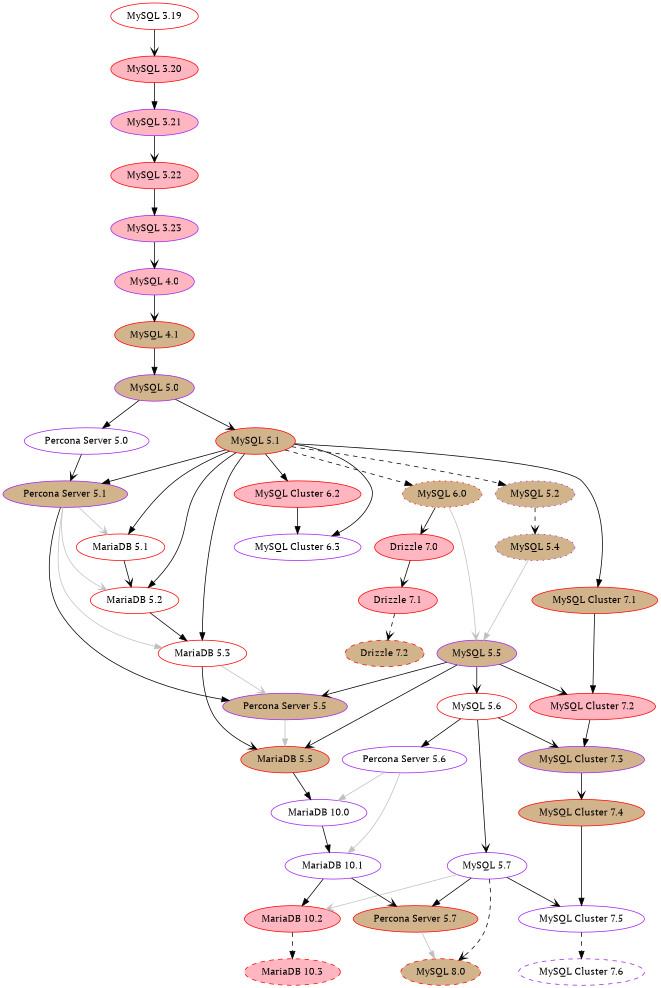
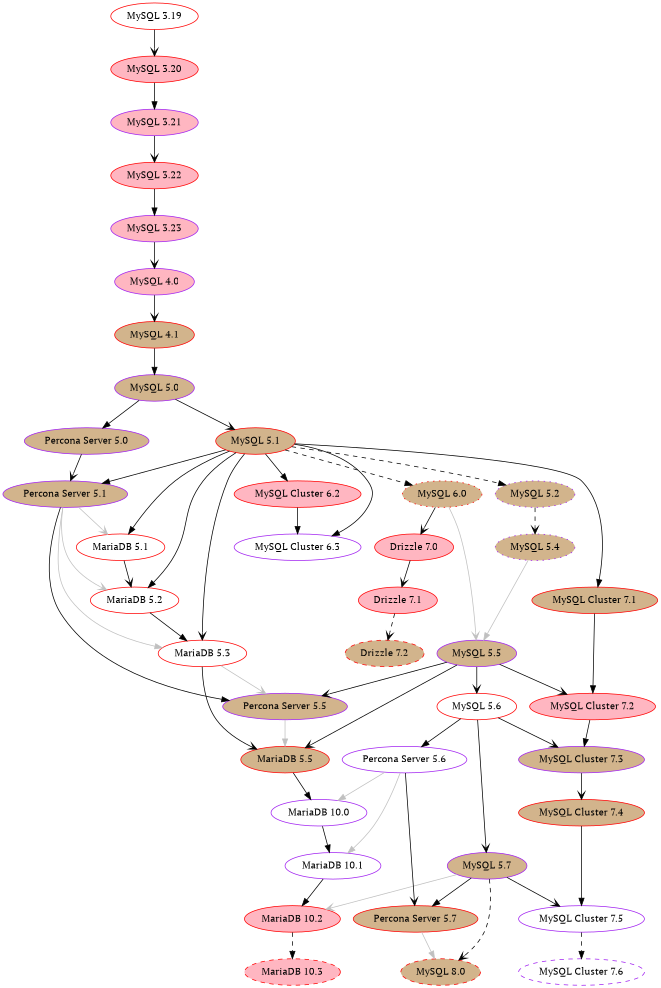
  digraph {
    fontname="PT Serif"
    node [color=red fillcolor=tan fontname="PT Serif" style=filled]
    edge [arrowhead=normal fontname="PT Serif"]
    "MySQL 3.19" [fillcolor=white]
    "MySQL 3.20" [fillcolor=lightpink]
    "MySQL 3.21" [color=purple fillcolor=lightpink]
    "MySQL 3.22" [fillcolor=lightpink]
    "MySQL 3.23" [color=purple fillcolor=lightpink]
    "MySQL 4.0" [color=purple fillcolor=lightpink]
    "MySQL 4.1"
    "MySQL 5.0" [color=purple]
    "MySQL 5.1"
-   "Percona Server 5.0" [color=purple fillcolor=white]
+   "Percona Server 5.0" [color=purple]
    "MySQL 6.0" [style="dotted,filled"]
    "MySQL 5.2" [color=purple style="dotted,filled"]
    "MySQL Cluster 6.2" [fillcolor=lightpink]
    "MySQL Cluster 6.3" [color=purple fillcolor=white]
    "MySQL Cluster 7.1"
    "MariaDB 5.1" [fillcolor=white]
    "MariaDB 5.2" [fillcolor=white]
    "MariaDB 5.3" [fillcolor=white]
    "Percona Server 5.1" [color=purple]
    "MySQL 5.5" [color=purple]
    "Drizzle 7.0" [fillcolor=lightpink]
    "MySQL 5.4" [color=purple style="dotted,filled"]
    "MySQL Cluster 7.2" [fillcolor=lightpink]
    "MariaDB 5.5"
    "Percona Server 5.5" [color=purple]
    "MySQL 5.6" [fillcolor=white]
-   "MySQL 5.7" [color=purple fillcolor=white]
+   "MySQL 5.7" [color=purple]
    "MySQL Cluster 7.3" [color=purple]
    "Percona Server 5.6" [color=purple fillcolor=white]
    "MariaDB 10.0" [color=purple fillcolor=white]
    "MySQL 8.0" [style="dashed,filled"]
    "Percona Server 5.7"
    "MySQL Cluster 7.5" [color=purple fillcolor=white]
    "MariaDB 10.2" [fillcolor=lightpink]
    "MySQL Cluster 7.4"
    "MariaDB 10.1" [color=purple fillcolor=white]
    "MySQL Cluster 7.6" [color=purple fillcolor=white style="dashed,filled"]
    "MariaDB 10.3" [fillcolor=lightpink style="dashed,filled"]
    "Drizzle 7.1" [fillcolor=lightpink]
    "Drizzle 7.2" [style="dashed,filled"]
    "MySQL 3.19" -> "MySQL 3.20" [arrowhead=vee]
    "MySQL 3.20" -> "MySQL 3.21"
    "MySQL 3.21" -> "MySQL 3.22" [arrowhead=vee]
    "MySQL 3.22" -> "MySQL 3.23"
    "MySQL 3.23" -> "MySQL 4.0" [arrowhead=vee]
    "MySQL 4.0" -> "MySQL 4.1" [arrowhead=vee]
    "MySQL 4.1" -> "MySQL 5.0"
    "MySQL 5.0" -> "MySQL 5.1" [arrowhead=vee]
    "MySQL 5.0" -> "Percona Server 5.0"
    "MySQL 5.1" -> "MySQL 6.0" [style=dashed]
    "MySQL 5.1" -> "MySQL 5.2" [style=dashed]
    "MySQL 5.1" -> "MySQL Cluster 6.2"
    "MySQL 5.1" -> "MySQL Cluster 6.3"
    "MySQL 5.1" -> "MySQL Cluster 7.1"
    "MySQL 5.1" -> "MariaDB 5.1"
    "MySQL 5.1" -> "MariaDB 5.2"
-   "MySQL 5.1" -> "MariaDB 5.3"
+   "MySQL 5.1" -> "MariaDB 5.3" [arrowhead=vee]
    "MySQL 5.1" -> "Percona Server 5.1"
    "Percona Server 5.0" -> "Percona Server 5.1" [arrowhead=vee]
    "MySQL 6.0" -> "MySQL 5.5" [arrowhead=vee color=grey]
    "MySQL 6.0" -> "Drizzle 7.0" [arrowhead=vee]
    "MySQL 5.2" -> "MySQL 5.4" [arrowhead=vee style=dashed]
    "MySQL Cluster 6.2" -> "MySQL Cluster 6.3"
    "MySQL Cluster 7.1" -> "MySQL Cluster 7.2"
    "MariaDB 5.1" -> "MariaDB 5.2" [arrowhead=vee]
    "MariaDB 5.2" -> "MariaDB 5.3"
    "MariaDB 5.3" -> "MariaDB 5.5" [arrowhead=vee]
    "MariaDB 5.3" -> "Percona Server 5.5" [arrowhead=vee color=grey]
    "Percona Server 5.1" -> "MariaDB 5.1" [arrowhead=vee color=grey]
    "Percona Server 5.1" -> "MariaDB 5.2" [arrowhead=vee color=grey]
    "Percona Server 5.1" -> "MariaDB 5.3" [color=grey]
    "Percona Server 5.1" -> "Percona Server 5.5"
    "MySQL 5.5" -> "MySQL Cluster 7.2" [arrowhead=vee]
    "MySQL 5.5" -> "MariaDB 5.5" [arrowhead=vee]
    "MySQL 5.5" -> "Percona Server 5.5" [arrowhead=vee]
    "MySQL 5.5" -> "MySQL 5.6" [arrowhead=vee]
    "Drizzle 7.0" -> "Drizzle 7.1" [arrowhead=vee]
    "MySQL 5.4" -> "MySQL 5.5" [color=grey]
    "MySQL Cluster 7.2" -> "MySQL Cluster 7.3"
    "MariaDB 5.5" -> "MariaDB 10.0"
    "Percona Server 5.5" -> "MariaDB 5.5" [color=grey]
    "MySQL 5.6" -> "MySQL 5.7" [arrowhead=vee]
    "MySQL 5.6" -> "MySQL Cluster 7.3" [arrowhead=vee]
    "MySQL 5.6" -> "Percona Server 5.6"
    "MySQL 5.7" -> "MySQL 8.0" [arrowhead=vee style=dashed]
    "MySQL 5.7" -> "Percona Server 5.7"
    "MySQL 5.7" -> "MySQL Cluster 7.5" [arrowhead=vee]
    "MySQL 5.7" -> "MariaDB 10.2" [arrowhead=vee color=grey]
    "MySQL Cluster 7.3" -> "MySQL Cluster 7.4" [arrowhead=vee]
    "Percona Server 5.6" -> "MariaDB 10.0" [color=grey]
-   "MariaDB 10.1" -> "Percona Server 5.7" [arrowhead=vee]
+   "Percona Server 5.6" -> "Percona Server 5.7" [arrowhead=vee]
    "Percona Server 5.6" -> "MariaDB 10.1" [color=grey]
    "MariaDB 10.0" -> "MariaDB 10.1"
    "Percona Server 5.7" -> "MySQL 8.0" [color=grey]
    "MySQL Cluster 7.5" -> "MySQL Cluster 7.6" [style=dashed]
    "MariaDB 10.2" -> "MariaDB 10.3" [style=dashed]
    "MySQL Cluster 7.4" -> "MySQL Cluster 7.5"
    "MariaDB 10.1" -> "MariaDB 10.2"
    "Drizzle 7.1" -> "Drizzle 7.2" [arrowhead=vee style=dashed]
  }
